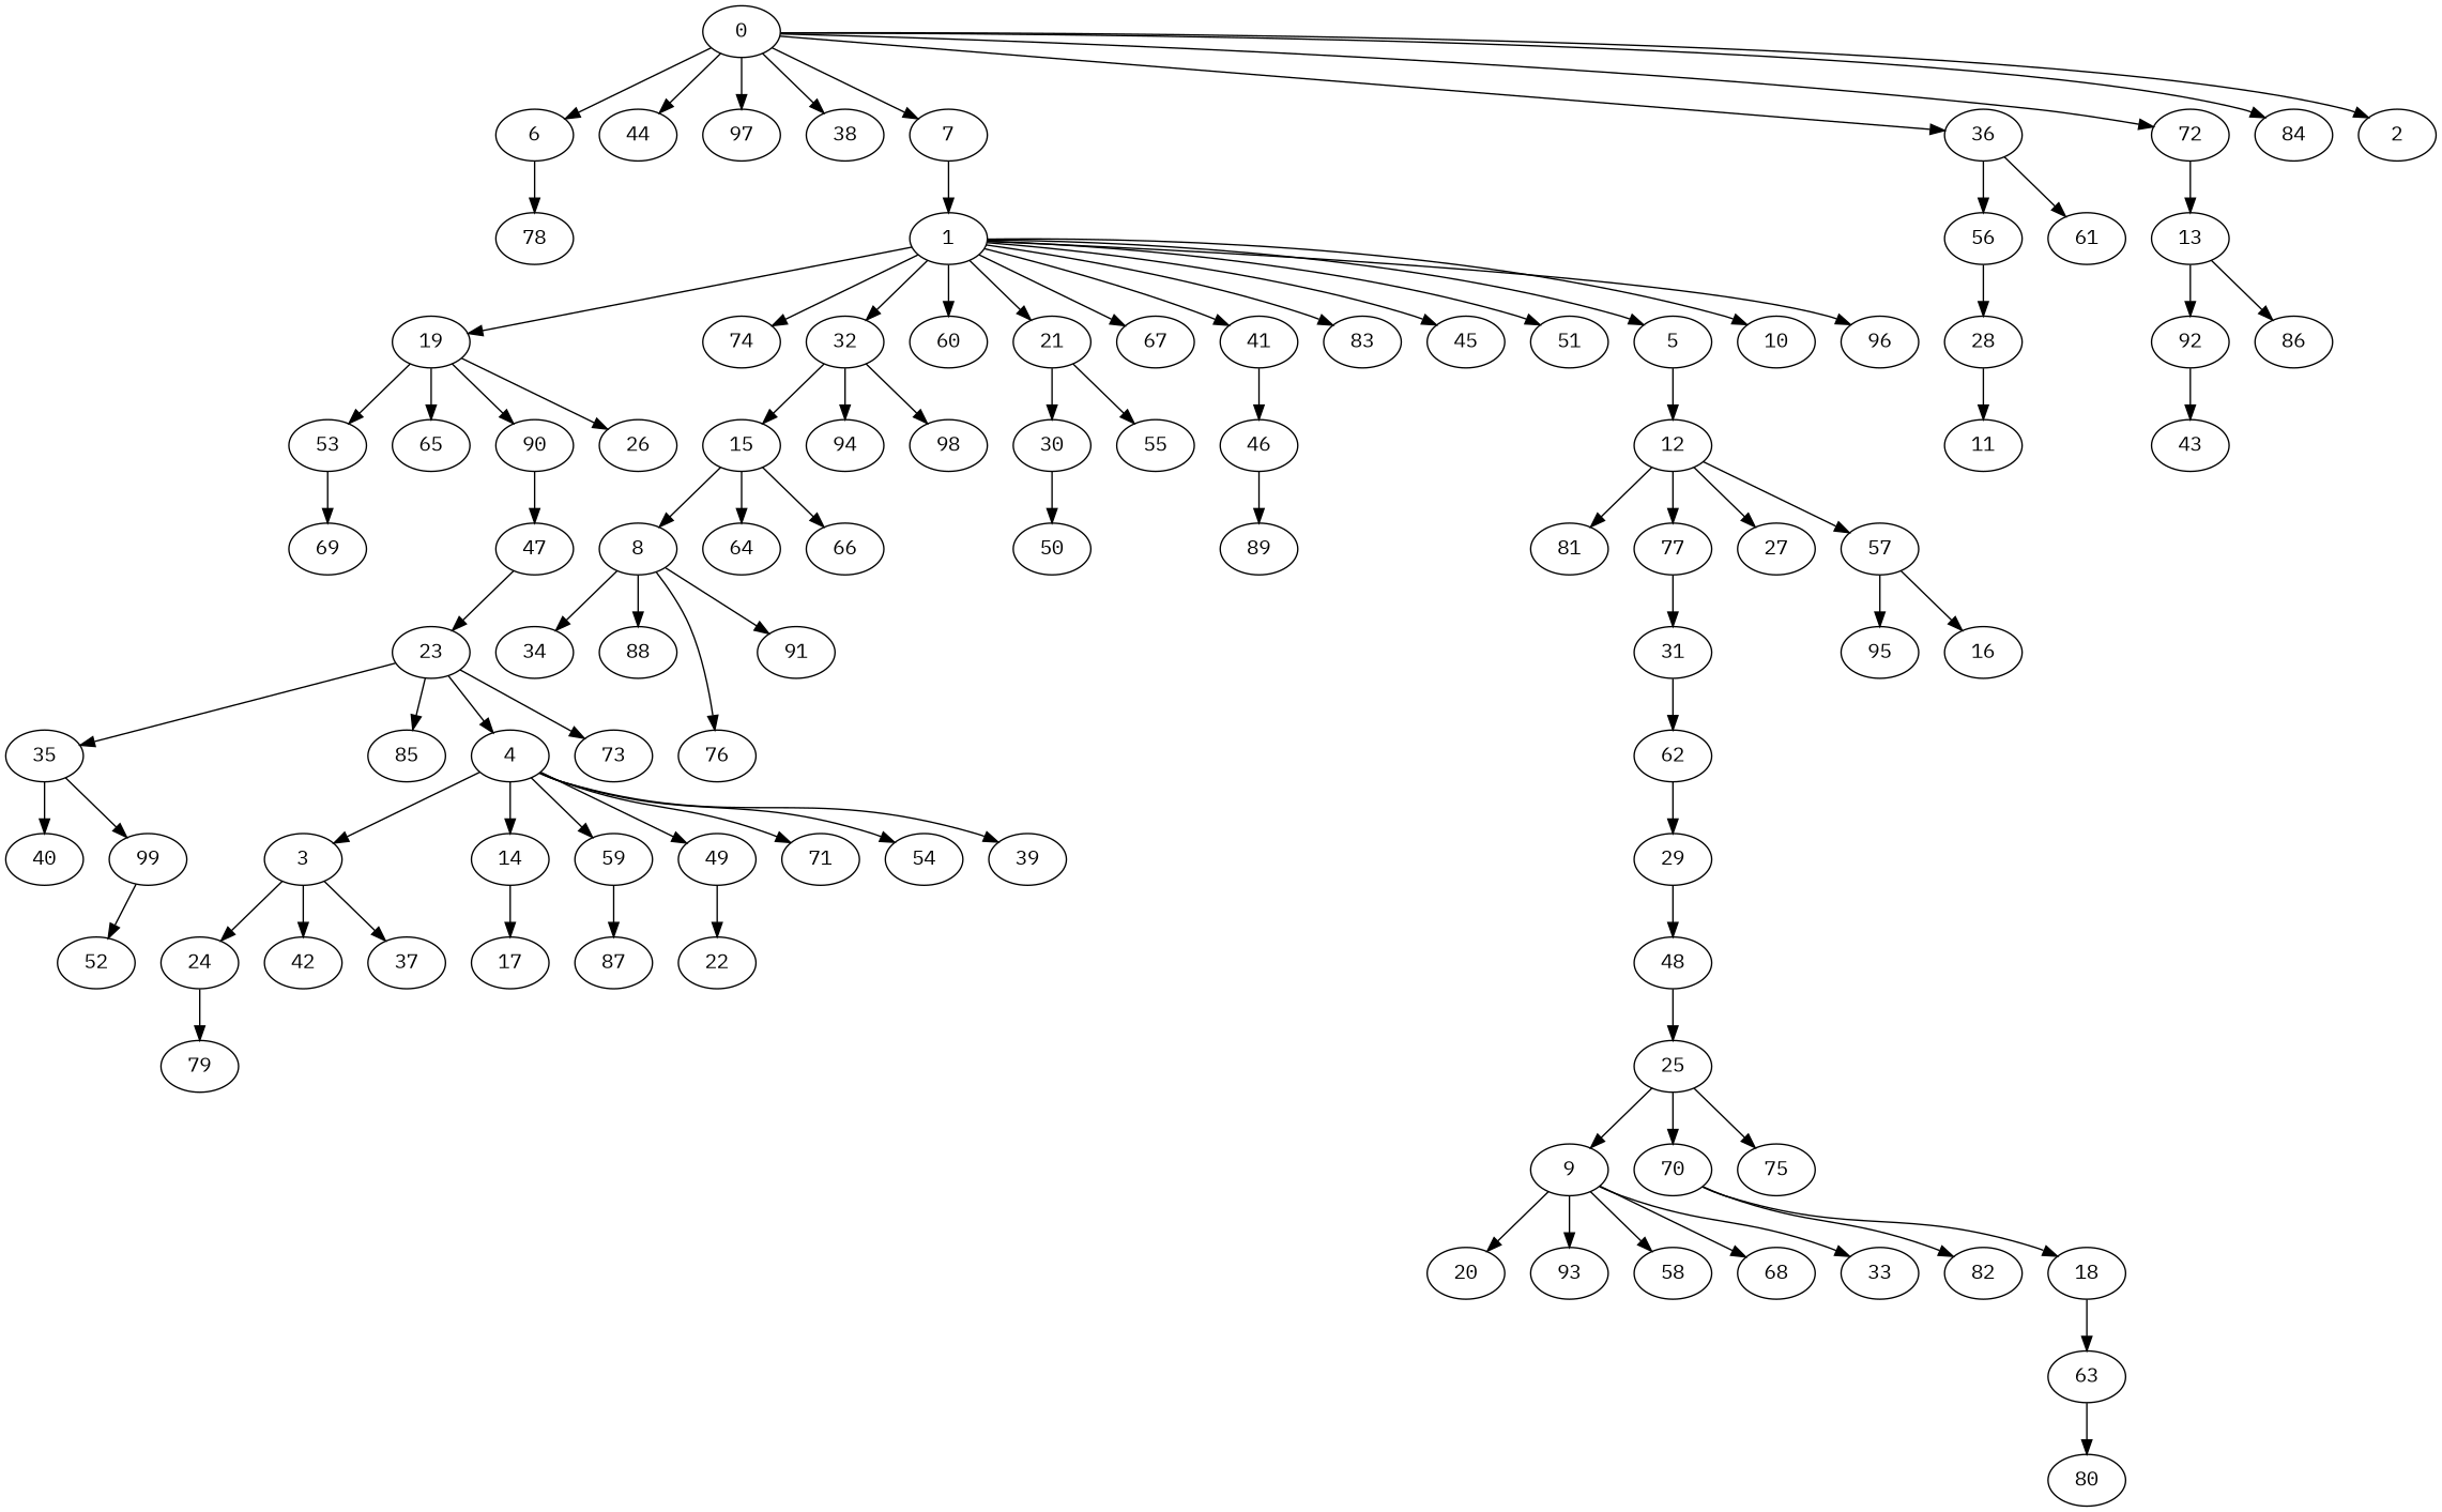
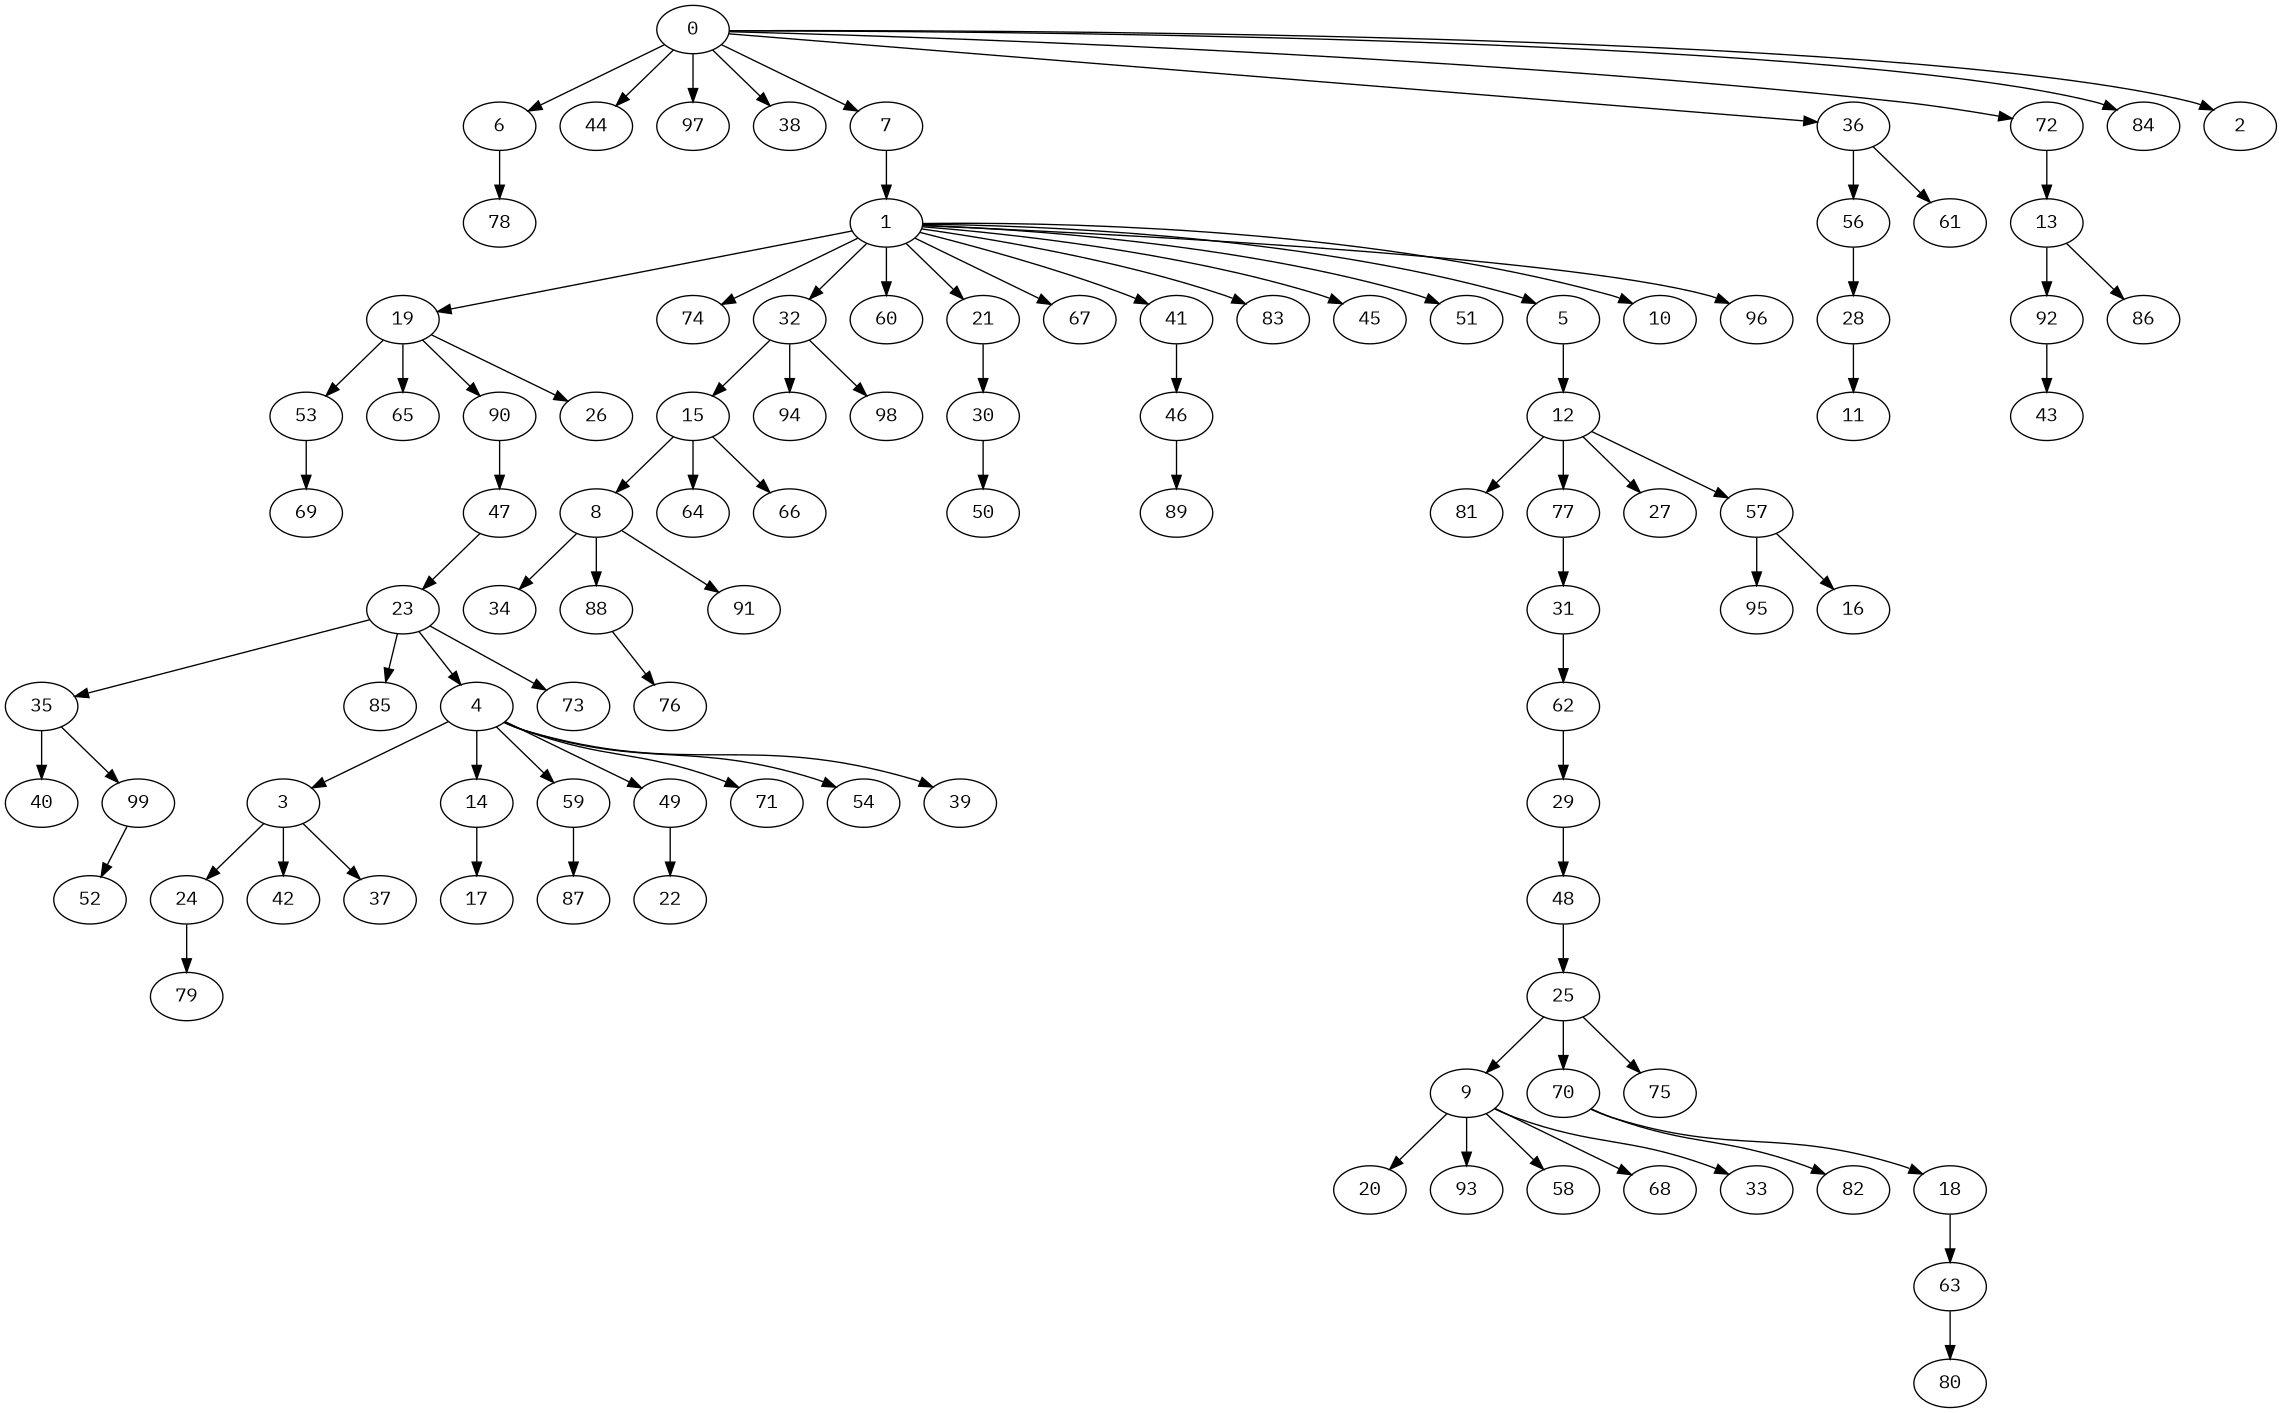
  digraph {
    fontname="IBM Plex Mono"
    node [fontname="IBM Plex Mono"]
    edge [fontname="IBM Plex Mono" weight=1]
    24
    79
    3
    42
    37
    9
    20
    93
    58
    68
    33
    12
    81
    77
    27
    57
    31
    95
    16
    35
    40
    99
    52
    14
    17
    53
    69
    19
    65
    90
    26
    47
    59
    87
    23
    85
    4
    73
    49
    71
    54
    39
    46
    89
    6
    78
    1
    74
    32
    60
    21
    67
    41
    83
    45
    51
    5
    10
    96
    15
    94
    98
    30
-   55
    28
    11
    92
    43
    13
    86
    70
    82
    18
    25
    75
    63
    80
    48
    29
    62
    0
    44
    97
    38
    7
    36
    72
    84
    2
    56
    61
    22
    8
    34
    88
    76
    91
    64
    66
    50
    24 -> 79 [weight=25]
    3 -> 24 [weight=13]
    3 -> 42 [weight=25]
    3 -> 37 [weight=10]
    9 -> 20 [weight=25]
    9 -> 93 [weight=20]
    9 -> 58 [weight=8]
    9 -> 68 [weight=3]
    9 -> 33 [weight=3]
    12 -> 81 [weight=24]
    12 -> 77 [weight=16]
    12 -> 27 [weight=13]
    12 -> 57
    77 -> 31 [weight=6]
    57 -> 95 [weight=7]
    57 -> 16 [weight=2]
    31 -> 62 [weight=7]
    35 -> 40 [weight=23]
    35 -> 99 [weight=9]
    99 -> 52 [weight=11]
    14 -> 17 [weight=23]
    53 -> 69 [weight=21]
    19 -> 53 [weight=12]
    19 -> 65 [weight=21]
    19 -> 90
    19 -> 26 [weight=12]
    90 -> 47 [weight=13]
    47 -> 23 [weight=11]
    59 -> 87 [weight=20]
    23 -> 35 [weight=11]
    23 -> 85 [weight=20]
    23 -> 4 [weight=8]
    23 -> 73 [weight=13]
    4 -> 3 [weight=11]
    4 -> 14 [weight=15]
    4 -> 59 [weight=3]
    4 -> 49 [weight=15]
    4 -> 71 [weight=11]
    4 -> 54 [weight=6]
    4 -> 39
    49 -> 22 [weight=3]
    46 -> 89 [weight=19]
    6 -> 78 [weight=19]
    1 -> 19 [weight=15]
    1 -> 74 [weight=19]
    1 -> 32 [weight=13]
    1 -> 60 [weight=11]
    1 -> 21 [weight=7]
    1 -> 67 [weight=10]
    1 -> 41
    1 -> 83 [weight=7]
    1 -> 45 [weight=5]
    1 -> 51 [weight=4]
    1 -> 5 [weight=2]
    1 -> 10 [weight=3]
    1 -> 96
    32 -> 15 [weight=12]
    32 -> 94 [weight=11]
    32 -> 98 [weight=7]
    21 -> 30 [weight=11]
-   21 -> 55 [weight=10]
    41 -> 46 [weight=9]
    5 -> 12 [weight=4]
    15 -> 8
    15 -> 64 [weight=10]
    15 -> 66 [weight=6]
    30 -> 50 [weight=11]
    28 -> 11 [weight=17]
    92 -> 43 [weight=15]
    13 -> 92 [weight=16]
    13 -> 86 [weight=15]
    70 -> 82
    70 -> 18 [weight=3]
    18 -> 63 [weight=8]
    25 -> 9 [weight=7]
    25 -> 70 [weight=13]
    25 -> 75 [weight=8]
    63 -> 80 [weight=10]
    48 -> 25 [weight=11]
    29 -> 48 [weight=8]
    62 -> 29 [weight=5]
    0 -> 6 [weight=15]
    0 -> 44
    0 -> 97 [weight=15]
    0 -> 38 [weight=15]
    0 -> 7 [weight=7]
    0 -> 36
    0 -> 72 [weight=2]
    0 -> 84
    0 -> 2
    7 -> 1 [weight=10]
    36 -> 56 [weight=9]
    36 -> 61 [weight=2]
    72 -> 13 [weight=9]
    56 -> 28 [weight=6]
    8 -> 34 [weight=15]
    8 -> 88 [weight=14]
-   8 -> 76 [weight=8]
+   88 -> 76 [weight=8]
    8 -> 91 [weight=5]
  }
